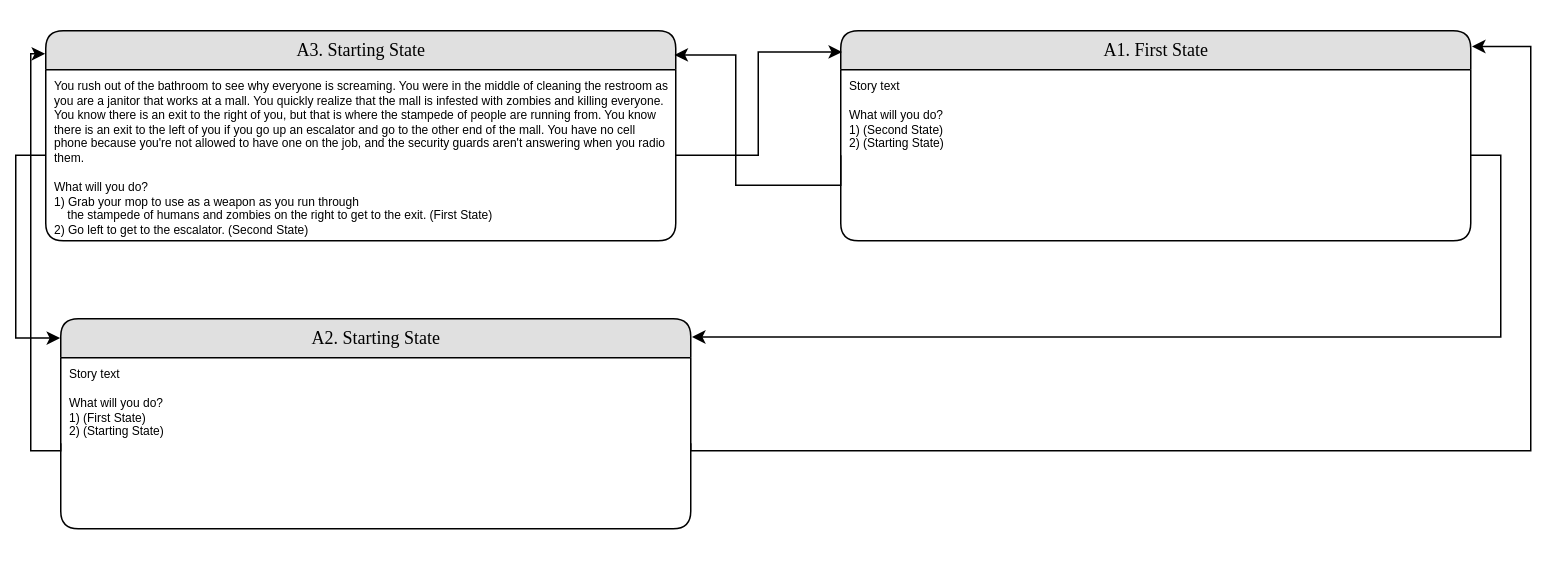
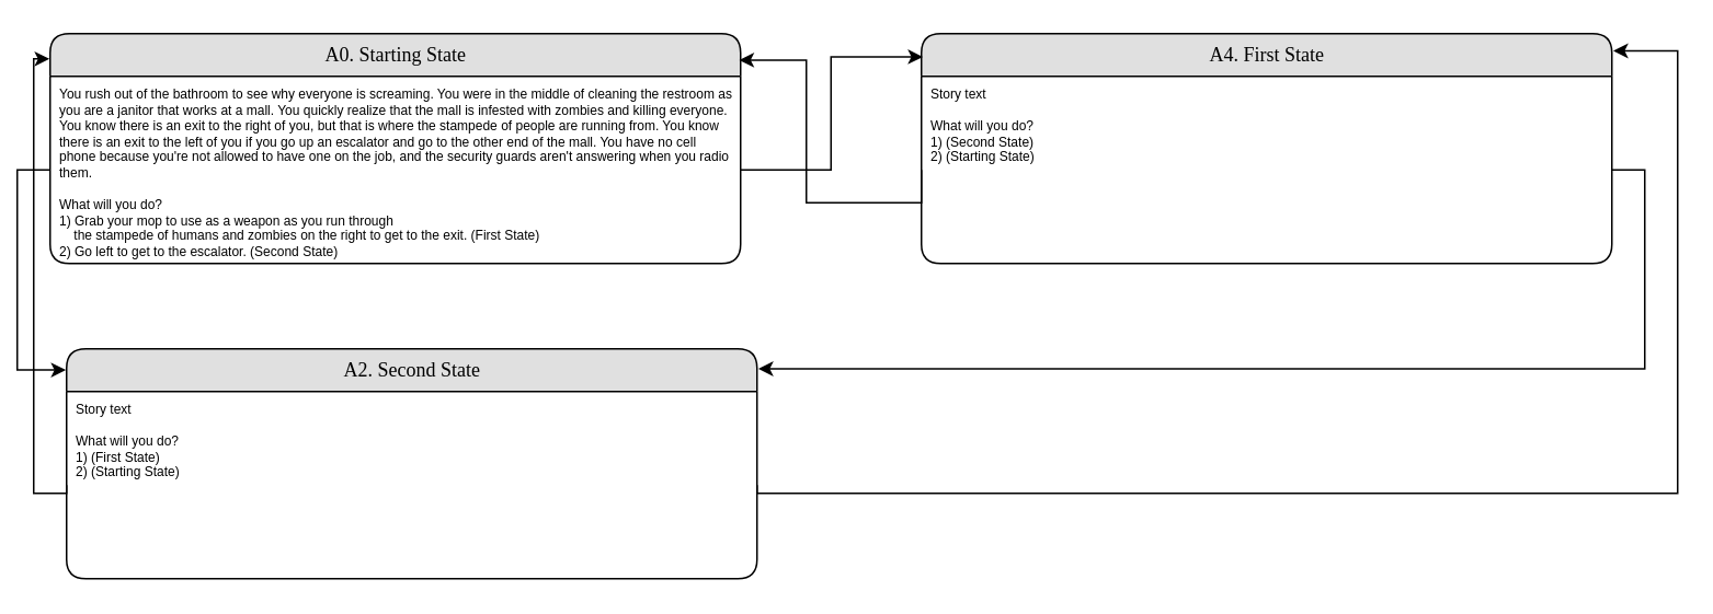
  <mxCell id="0" />
  <mxCell id="1" parent="0" />
- <mxCell id="2" value="A3. Starting State" style="swimlane;html=1;fontStyle=0;childLayout=stackLayout;horizontal=1;startSize=26;fillColor=#e0e0e0;horizontalStack=0;resizeParent=1;resizeLast=0;collapsible=1;marginBottom=0;swimlaneFillColor=#ffffff;align=center;rounded=1;shadow=0;comic=0;labelBackgroundColor=none;strokeWidth=1;fontFamily=Verdana;fontSize=12" parent="1" vertex="1"><mxGeometry x="30" y="20" width="420" height="140" as="geometry" /></mxCell>
+ <mxCell id="2" value="A0. Starting State" style="swimlane;html=1;fontStyle=0;childLayout=stackLayout;horizontal=1;startSize=26;fillColor=#e0e0e0;horizontalStack=0;resizeParent=1;resizeLast=0;collapsible=1;marginBottom=0;swimlaneFillColor=#ffffff;align=center;rounded=1;shadow=0;comic=0;labelBackgroundColor=none;strokeWidth=1;fontFamily=Verdana;fontSize=12" parent="1" vertex="1"><mxGeometry x="30" y="20" width="420" height="140" as="geometry" /></mxCell>
  <mxCell id="3" value="&lt;div style=&quot;font-size: 8px&quot;&gt;&lt;font style=&quot;font-size: 8px&quot;&gt;You rush out of the bathroom to see why everyone is screaming. You were in the middle of cleaning the restroom as you are a janitor that works at a mall. You quickly realize that the mall is infested with zombies and killing everyone. You know there is an exit to the right of you, but that is where the stampede of people are running from. You know there is an exit to the left of you if you go up an escalator and go to the other end of the mall. You have no cell phone because you're not allowed to have one on the job, and the security guards aren't answering when you radio them.&lt;/font&gt;&lt;/div&gt;&lt;div style=&quot;font-size: 8px&quot;&gt;&lt;font style=&quot;font-size: 8px&quot;&gt;&lt;br&gt;&lt;/font&gt;&lt;/div&gt;&lt;div style=&quot;font-size: 8px&quot;&gt;&lt;font style=&quot;font-size: 8px&quot;&gt;What will you do?&lt;/font&gt;&lt;/div&gt;&lt;div style=&quot;font-size: 8px&quot;&gt;&lt;font style=&quot;font-size: 8px&quot;&gt;1) Grab your mop to use as a weapon as you run through&amp;nbsp;&lt;/font&gt;&lt;/div&gt;&lt;div style=&quot;font-size: 8px&quot;&gt;&lt;font style=&quot;font-size: 8px&quot;&gt;&amp;nbsp; &amp;nbsp; the stampede of humans and zombies on the right to get to the exit. (First State)&lt;/font&gt;&lt;/div&gt;&lt;div style=&quot;font-size: 8px&quot;&gt;&lt;font style=&quot;font-size: 8px&quot;&gt;2) Go left to get to the escalator. (Second State)&lt;/font&gt;&lt;/div&gt;" style="text;html=1;strokeColor=none;fillColor=none;spacingLeft=4;spacingRight=4;whiteSpace=wrap;overflow=hidden;rotatable=0;points=[[0,0.5],[1,0.5]];portConstraint=eastwest;" parent="2" vertex="1"><mxGeometry y="26" width="420" height="114" as="geometry" /></mxCell>
- <mxCell id="4" value="A1. First State" style="swimlane;html=1;fontStyle=0;childLayout=stackLayout;horizontal=1;startSize=26;fillColor=#e0e0e0;horizontalStack=0;resizeParent=1;resizeLast=0;collapsible=1;marginBottom=0;swimlaneFillColor=#ffffff;align=center;rounded=1;shadow=0;comic=0;labelBackgroundColor=none;strokeWidth=1;fontFamily=Verdana;fontSize=12" parent="1" vertex="1"><mxGeometry x="560" y="20" width="420" height="140" as="geometry" /></mxCell>
+ <mxCell id="4" value="A4. First State" style="swimlane;html=1;fontStyle=0;childLayout=stackLayout;horizontal=1;startSize=26;fillColor=#e0e0e0;horizontalStack=0;resizeParent=1;resizeLast=0;collapsible=1;marginBottom=0;swimlaneFillColor=#ffffff;align=center;rounded=1;shadow=0;comic=0;labelBackgroundColor=none;strokeWidth=1;fontFamily=Verdana;fontSize=12" parent="1" vertex="1"><mxGeometry x="560" y="20" width="420" height="140" as="geometry" /></mxCell>
  <mxCell id="5" value="Story text&lt;br style=&quot;font-size: 8px;&quot;&gt;&lt;br style=&quot;font-size: 8px;&quot;&gt;What will you do?&lt;br style=&quot;font-size: 8px;&quot;&gt;1) (Second State)&lt;br style=&quot;font-size: 8px;&quot;&gt;2) (Starting State)" style="text;html=1;strokeColor=none;fillColor=none;spacingLeft=4;spacingRight=4;whiteSpace=wrap;overflow=hidden;rotatable=0;points=[[0,0.5],[1,0.5]];portConstraint=eastwest;fontSize=8;" parent="4" vertex="1"><mxGeometry y="26" width="420" height="114" as="geometry" /></mxCell>
- <mxCell id="6" value="A2. Starting State" style="swimlane;html=1;fontStyle=0;childLayout=stackLayout;horizontal=1;startSize=26;fillColor=#e0e0e0;horizontalStack=0;resizeParent=1;resizeLast=0;collapsible=1;marginBottom=0;swimlaneFillColor=#ffffff;align=center;rounded=1;shadow=0;comic=0;labelBackgroundColor=none;strokeWidth=1;fontFamily=Verdana;fontSize=12" parent="1" vertex="1"><mxGeometry x="40" y="212" width="420" height="140" as="geometry" /></mxCell>
+ <mxCell id="6" value="A2. Second State" style="swimlane;html=1;fontStyle=0;childLayout=stackLayout;horizontal=1;startSize=26;fillColor=#e0e0e0;horizontalStack=0;resizeParent=1;resizeLast=0;collapsible=1;marginBottom=0;swimlaneFillColor=#ffffff;align=center;rounded=1;shadow=0;comic=0;labelBackgroundColor=none;strokeWidth=1;fontFamily=Verdana;fontSize=12" parent="1" vertex="1"><mxGeometry x="40" y="212" width="420" height="140" as="geometry" /></mxCell>
  <mxCell id="7" value="Story text&lt;br style=&quot;font-size: 8px&quot;&gt;&lt;br style=&quot;font-size: 8px&quot;&gt;What will you do?&lt;br&gt;1) (First State)&lt;br&gt;2) (Starting State)" style="text;html=1;strokeColor=none;fillColor=none;spacingLeft=4;spacingRight=4;whiteSpace=wrap;overflow=hidden;rotatable=0;points=[[0,0.5],[1,0.5]];portConstraint=eastwest;fontSize=8;" parent="6" vertex="1"><mxGeometry y="26" width="420" height="114" as="geometry" /></mxCell>
  <mxCell id="8" style="edgeStyle=orthogonalEdgeStyle;rounded=0;orthogonalLoop=1;jettySize=auto;html=1;exitX=1;exitY=0.5;exitDx=0;exitDy=0;entryX=1.002;entryY=0.087;entryDx=0;entryDy=0;entryPerimeter=0;fontSize=8;" edge="1" parent="1" source="5" target="6"><mxGeometry relative="1" as="geometry" /></mxCell>
  <mxCell id="9" style="edgeStyle=orthogonalEdgeStyle;rounded=0;orthogonalLoop=1;jettySize=auto;html=1;exitX=1;exitY=0.5;exitDx=0;exitDy=0;entryX=0.002;entryY=0.101;entryDx=0;entryDy=0;entryPerimeter=0;fontSize=8;" edge="1" parent="1" source="3" target="4"><mxGeometry relative="1" as="geometry" /></mxCell>
  <mxCell id="10" style="edgeStyle=orthogonalEdgeStyle;rounded=0;orthogonalLoop=1;jettySize=auto;html=1;exitX=0;exitY=0.5;exitDx=0;exitDy=0;entryX=-0.001;entryY=0.092;entryDx=0;entryDy=0;entryPerimeter=0;fontSize=8;" edge="1" parent="1" source="3" target="6"><mxGeometry relative="1" as="geometry" /></mxCell>
  <mxCell id="11" style="edgeStyle=orthogonalEdgeStyle;rounded=0;orthogonalLoop=1;jettySize=auto;html=1;exitX=0;exitY=0.5;exitDx=0;exitDy=0;entryX=0.998;entryY=0.115;entryDx=0;entryDy=0;entryPerimeter=0;fontSize=8;" edge="1" parent="1" source="5" target="2"><mxGeometry relative="1" as="geometry"><Array as="points"><mxPoint x="490" y="123" /><mxPoint x="490" y="36" /></Array></mxGeometry></mxCell>
  <mxCell id="12" style="edgeStyle=orthogonalEdgeStyle;rounded=0;orthogonalLoop=1;jettySize=auto;html=1;exitX=0;exitY=0.5;exitDx=0;exitDy=0;entryX=-0.001;entryY=0.11;entryDx=0;entryDy=0;entryPerimeter=0;fontSize=8;" edge="1" parent="1" source="7" target="2"><mxGeometry relative="1" as="geometry"><Array as="points"><mxPoint x="20" y="300" /><mxPoint x="20" y="35" /></Array></mxGeometry></mxCell>
  <mxCell id="13" style="edgeStyle=orthogonalEdgeStyle;rounded=0;orthogonalLoop=1;jettySize=auto;html=1;exitX=1;exitY=0.5;exitDx=0;exitDy=0;fontSize=8;entryX=1.002;entryY=0.075;entryDx=0;entryDy=0;entryPerimeter=0;" edge="1" parent="1" source="7" target="4"><mxGeometry relative="1" as="geometry"><mxPoint x="1080" y="26" as="targetPoint" /><Array as="points"><mxPoint x="1020" y="300" /><mxPoint x="1020" y="31" /></Array></mxGeometry></mxCell>
